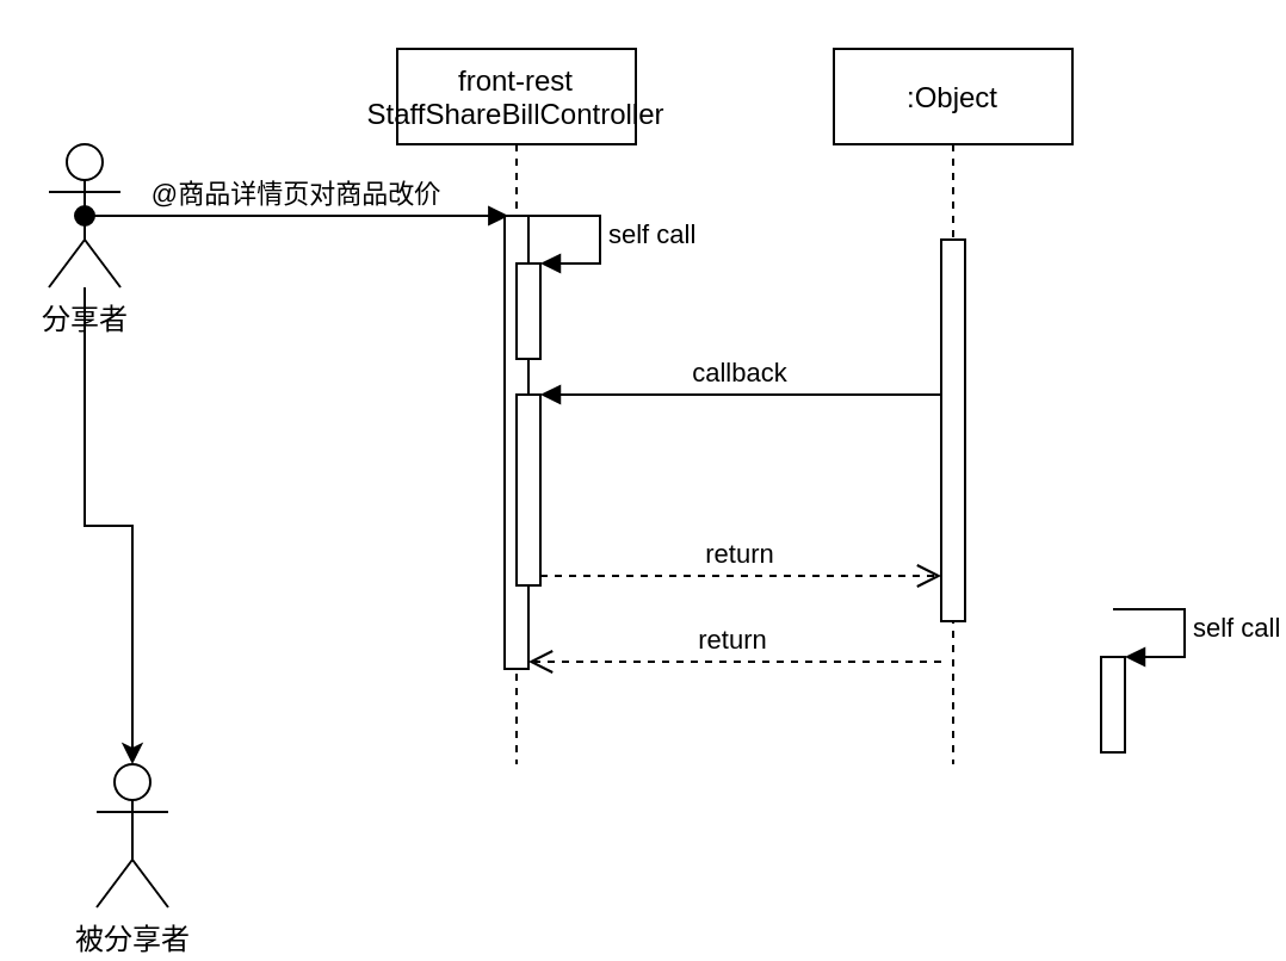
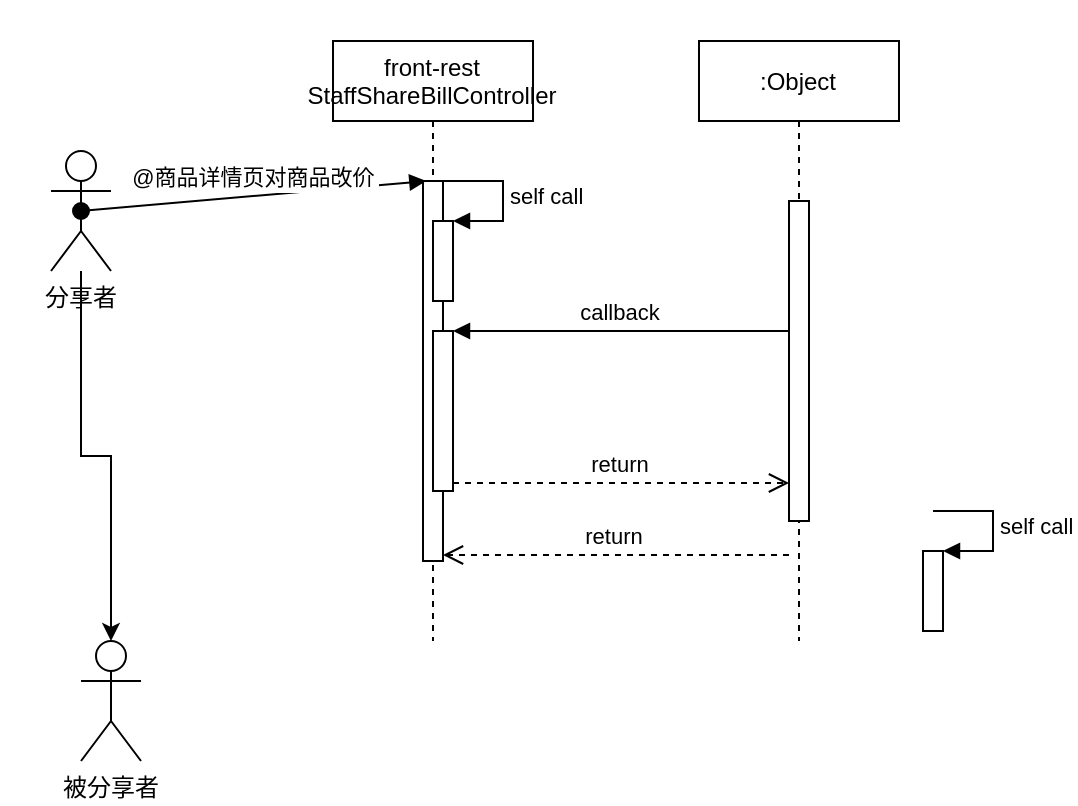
  <mxCell id="0" />
  <mxCell id="1" parent="0" />
  <mxCell id="2" value="front-rest&#10;StaffShareBillController" style="shape=umlLifeline;perimeter=lifelinePerimeter;container=1;collapsible=0;recursiveResize=0;rounded=0;shadow=0;strokeWidth=1;" parent="1" vertex="1"><mxGeometry x="166" y="20" width="100" height="300" as="geometry" /></mxCell>
  <mxCell id="3" value="" style="points=[];perimeter=orthogonalPerimeter;rounded=0;shadow=0;strokeWidth=1;" parent="2" vertex="1"><mxGeometry x="45" y="70" width="10" height="190" as="geometry" /></mxCell>
  <mxCell id="4" value="" style="points=[];perimeter=orthogonalPerimeter;rounded=0;shadow=0;strokeWidth=1;" parent="2" vertex="1"><mxGeometry x="50" y="145" width="10" height="80" as="geometry" /></mxCell>
  <mxCell id="5" value="" style="html=1;points=[];perimeter=orthogonalPerimeter;" parent="2" vertex="1"><mxGeometry x="50" y="90" width="10" height="40" as="geometry" /></mxCell>
  <mxCell id="6" value="self call" style="edgeStyle=orthogonalEdgeStyle;html=1;align=left;spacingLeft=2;endArrow=block;rounded=0;entryX=1;entryY=0;" parent="2" target="5" edge="1"><mxGeometry relative="1" as="geometry"><mxPoint x="55" y="70" as="sourcePoint" /><Array as="points"><mxPoint x="85" y="70" /></Array></mxGeometry></mxCell>
  <mxCell id="7" value=":Object" style="shape=umlLifeline;perimeter=lifelinePerimeter;container=1;collapsible=0;recursiveResize=0;rounded=0;shadow=0;strokeWidth=1;" parent="1" vertex="1"><mxGeometry x="349" y="20" width="100" height="300" as="geometry" /></mxCell>
  <mxCell id="8" value="" style="points=[];perimeter=orthogonalPerimeter;rounded=0;shadow=0;strokeWidth=1;" parent="7" vertex="1"><mxGeometry x="45" y="80" width="10" height="160" as="geometry" /></mxCell>
  <mxCell id="9" value="return" style="verticalAlign=bottom;endArrow=open;dashed=1;endSize=8;exitX=0;exitY=0.95;shadow=0;strokeWidth=1;" parent="1" edge="1"><mxGeometry relative="1" as="geometry"><mxPoint x="221" y="277" as="targetPoint" /><mxPoint x="394" y="277" as="sourcePoint" /></mxGeometry></mxCell>
  <mxCell id="10" value="callback" style="verticalAlign=bottom;endArrow=block;entryX=1;entryY=0;shadow=0;strokeWidth=1;" parent="1" target="4" edge="1"><mxGeometry relative="1" as="geometry"><mxPoint x="394" y="165" as="sourcePoint" /></mxGeometry></mxCell>
  <mxCell id="11" value="return" style="verticalAlign=bottom;endArrow=open;dashed=1;endSize=8;exitX=1;exitY=0.95;shadow=0;strokeWidth=1;" parent="1" source="4" edge="1"><mxGeometry relative="1" as="geometry"><mxPoint x="394" y="241" as="targetPoint" /></mxGeometry></mxCell>
  <mxCell id="12" value="" style="edgeStyle=orthogonalEdgeStyle;rounded=0;orthogonalLoop=1;jettySize=auto;html=1;" parent="1" source="13" target="14" edge="1"><mxGeometry relative="1" as="geometry" /></mxCell>
- <mxCell id="13" value="分享者" style="shape=umlActor;verticalLabelPosition=bottom;verticalAlign=top;html=1;outlineConnect=0;" parent="1" vertex="1"><mxGeometry x="20" y="60" width="30" height="60" as="geometry" /></mxCell>
+ <mxCell id="13" value="分享者" style="shape=umlActor;verticalLabelPosition=bottom;verticalAlign=top;html=1;outlineConnect=0;" parent="1" vertex="1"><mxGeometry x="25" y="75" width="30" height="60" as="geometry" /></mxCell>
  <mxCell id="14" value="被分享者" style="shape=umlActor;verticalLabelPosition=bottom;verticalAlign=top;html=1;outlineConnect=0;" parent="1" vertex="1"><mxGeometry x="40" y="320" width="30" height="60" as="geometry" /></mxCell>
  <mxCell id="15" value="@商品详情页对商品改价" style="verticalAlign=bottom;startArrow=oval;endArrow=block;startSize=8;shadow=0;strokeWidth=1;exitX=0.5;exitY=0.5;exitDx=0;exitDy=0;exitPerimeter=0;entryX=0.167;entryY=0;entryDx=0;entryDy=0;entryPerimeter=0;" parent="1" source="13" target="3" edge="1"><mxGeometry relative="1" as="geometry"><mxPoint x="103" y="90" as="sourcePoint" /><mxPoint x="163" y="90" as="targetPoint" /></mxGeometry></mxCell>
  <mxCell id="16" value="" style="html=1;points=[];perimeter=orthogonalPerimeter;" parent="1" vertex="1"><mxGeometry x="461" y="275" width="10" height="40" as="geometry" /></mxCell>
  <mxCell id="17" value="self call" style="edgeStyle=orthogonalEdgeStyle;html=1;align=left;spacingLeft=2;endArrow=block;rounded=0;entryX=1;entryY=0;" parent="1" target="16" edge="1"><mxGeometry relative="1" as="geometry"><mxPoint x="466" y="255" as="sourcePoint" /><Array as="points"><mxPoint x="496" y="255" /></Array></mxGeometry></mxCell>
